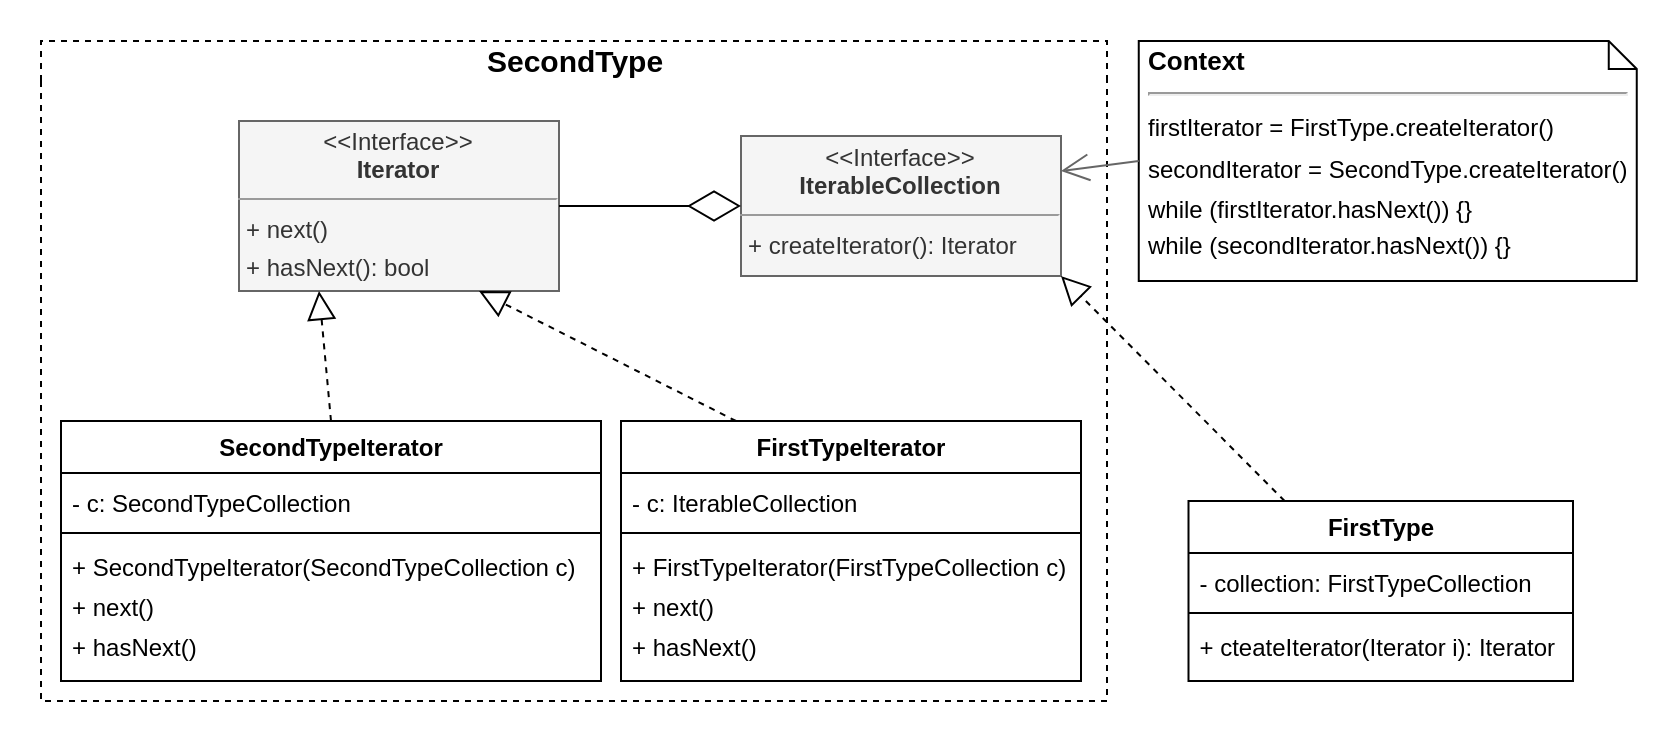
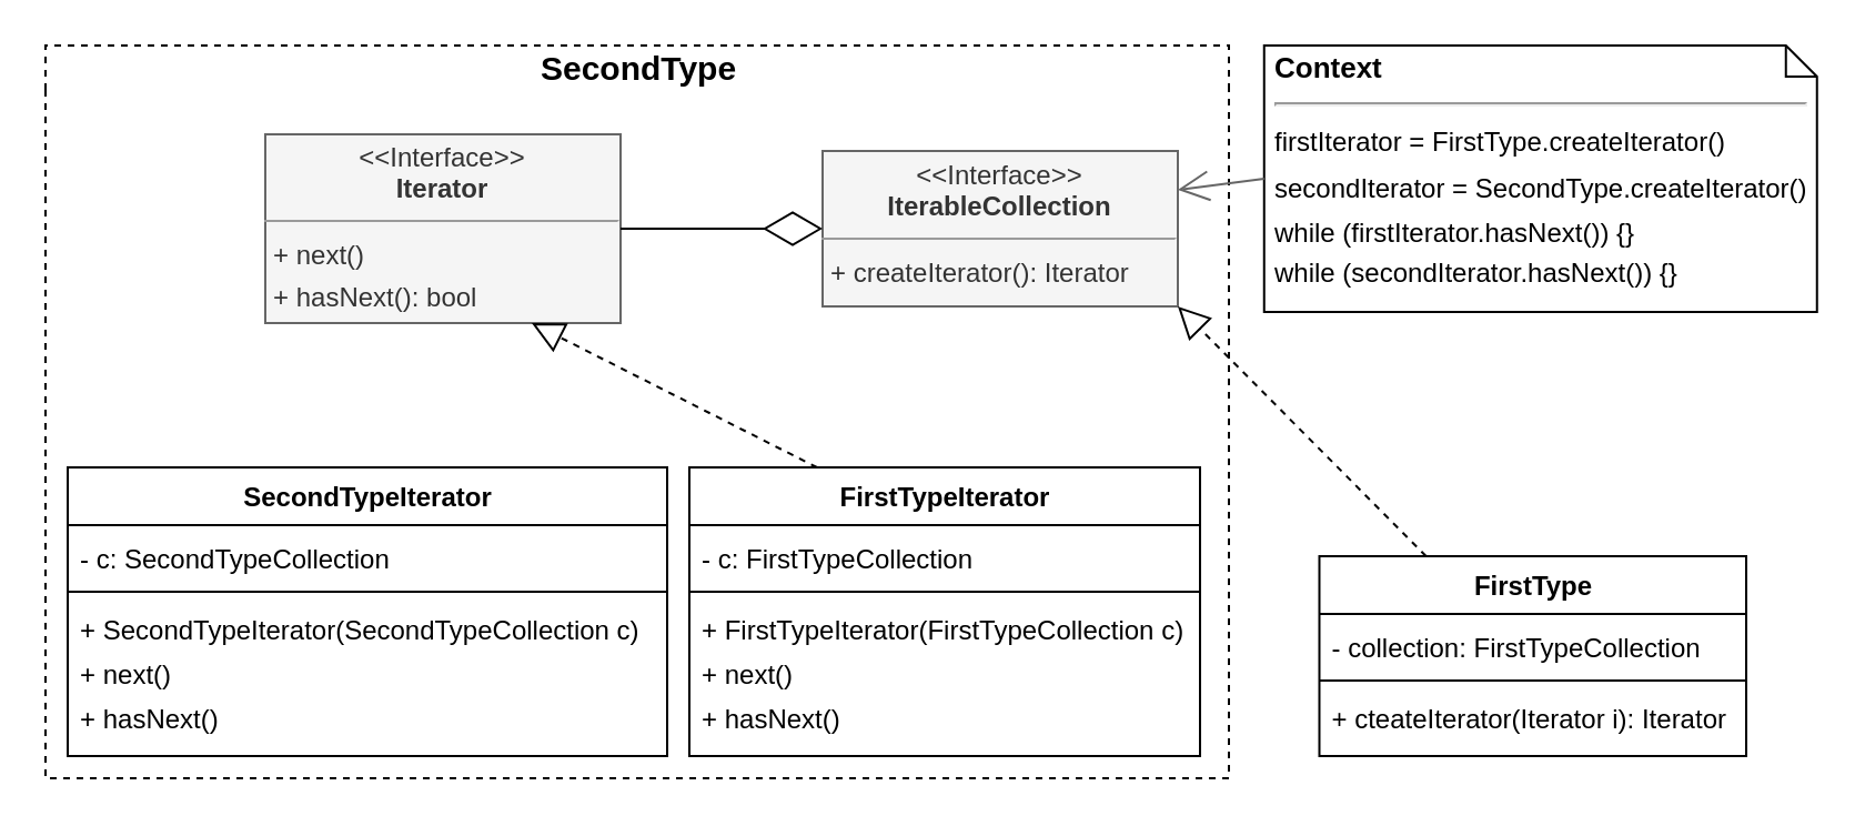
  <mxCell id="0" />
  <mxCell id="1" parent="0" />
  <mxCell id="2" value="SecondType" style="swimlane;html=1;horizontal=1;startSize=20;fillColor=none;strokeColor=#000000;rounded=0;comic=0;fontSize=15;dashed=1;swimlaneLine=0;shadow=0;glass=0;perimeterSpacing=0;labelBackgroundColor=none;collapsible=0;" vertex="1" parent="1"><mxGeometry x="20" y="20" width="533" height="330" as="geometry"><mxRectangle x="110" y="60" width="100" height="20" as="alternateBounds" /></mxGeometry></mxCell>
  <mxCell id="3" value="&lt;p style=&quot;margin: 4px 0px 0px ; text-align: center ; line-height: 120%&quot;&gt;&lt;span&gt;&amp;lt;&amp;lt;Interface&amp;gt;&amp;gt;&lt;/span&gt;&lt;br&gt;&lt;b&gt;Iterator&lt;/b&gt;&lt;/p&gt;&lt;hr size=&quot;1&quot;&gt;&lt;p style=&quot;margin: 0px 0px 0px 4px ; line-height: 160%&quot;&gt;+ next()&lt;/p&gt;&lt;p style=&quot;margin: 0px 0px 0px 4px ; line-height: 160%&quot;&gt;+ hasNext(): bool&lt;/p&gt;" style="verticalAlign=top;align=left;overflow=fill;fontSize=12;fontFamily=Helvetica;html=1;rounded=0;shadow=0;glass=0;comic=0;labelBackgroundColor=none;labelBorderColor=none;imageAspect=1;noLabel=0;portConstraintRotation=0;snapToPoint=0;container=1;dropTarget=1;collapsible=0;autosize=0;spacingLeft=0;spacingRight=0;fontStyle=0;fillColor=#f5f5f5;strokeColor=#666666;fontColor=#333333;" vertex="1" parent="2"><mxGeometry x="99" y="40" width="160" height="85" as="geometry" /></mxCell>
  <mxCell id="4" value="&lt;p style=&quot;margin: 4px 0px 0px ; text-align: center ; line-height: 120%&quot;&gt;&lt;span&gt;&amp;lt;&amp;lt;Interface&amp;gt;&amp;gt;&lt;/span&gt;&lt;br&gt;&lt;b&gt;IterableCollection&lt;/b&gt;&lt;/p&gt;&lt;hr size=&quot;1&quot;&gt;&lt;p style=&quot;margin: 0px 0px 0px 4px ; line-height: 160%&quot;&gt;+ createIterator(): Iterator&lt;br&gt;&lt;/p&gt;" style="verticalAlign=top;align=left;overflow=fill;fontSize=12;fontFamily=Helvetica;html=1;rounded=0;shadow=0;glass=0;comic=0;labelBackgroundColor=none;labelBorderColor=none;imageAspect=1;noLabel=0;portConstraintRotation=0;snapToPoint=0;container=1;dropTarget=1;collapsible=0;autosize=0;spacingLeft=0;spacingRight=0;fontStyle=0;fillColor=#f5f5f5;strokeColor=#666666;fontColor=#333333;" vertex="1" parent="2"><mxGeometry x="350" y="47.5" width="160" height="70" as="geometry" /></mxCell>
  <mxCell id="5" value="" style="endArrow=diamondThin;endFill=0;endSize=24;html=1;entryX=0;entryY=0.5;entryDx=0;entryDy=0;exitX=1;exitY=0.5;exitDx=0;exitDy=0;" edge="1" parent="2" source="3" target="4"><mxGeometry width="160" relative="1" as="geometry"><mxPoint x="440" y="180" as="sourcePoint" /><mxPoint x="600" y="180" as="targetPoint" /></mxGeometry></mxCell>
  <mxCell id="6" value="" style="endArrow=block;dashed=1;endFill=0;endSize=12;html=1;exitX=0.25;exitY=0;exitDx=0;exitDy=0;entryX=1;entryY=1;entryDx=0;entryDy=0;" edge="1" parent="1" source="11" target="4"><mxGeometry width="160" relative="1" as="geometry"><mxPoint x="362" y="-4300" as="sourcePoint" /><mxPoint x="522" y="-4300" as="targetPoint" /></mxGeometry></mxCell>
  <mxCell id="7" value="&lt;p style=&quot;line-height: 20%&quot;&gt;Context&lt;br&gt;&lt;/p&gt;&lt;hr&gt;&lt;span style=&quot;font-size: 12px ; font-weight: 400 ; line-height: 170%&quot;&gt;firstIterator = FirstType.createIterator()&lt;br&gt;secondIterator = SecondType.createIterator()&lt;br&gt;&lt;/span&gt;&lt;font style=&quot;font-size: 12px&quot;&gt;&lt;span style=&quot;font-weight: normal ; line-height: 170%&quot;&gt;while (firstIterator.hasNext()) {}&lt;br&gt;&lt;/span&gt;&lt;/font&gt;&lt;span style=&quot;font-size: 12px ; font-weight: 400&quot;&gt;while (secondIterator.hasNext()) {}&lt;/span&gt;&lt;br&gt;&lt;p&gt;&lt;/p&gt;" style="shape=note;size=14;verticalAlign=top;align=left;spacingTop=-13;rounded=0;shadow=0;glass=0;comic=0;strokeColor=#000000;fillColor=none;fontSize=13;fontStyle=1;labelBorderColor=none;whiteSpace=wrap;html=1;spacingLeft=0;spacingBottom=0;spacingRight=0;spacing=5;labelBackgroundColor=none;" vertex="1" parent="1"><mxGeometry x="568.88" y="20" width="249" height="120" as="geometry" /></mxCell>
  <mxCell id="8" value="" style="endArrow=open;endFill=1;endSize=12;html=1;entryX=1;entryY=0.25;entryDx=0;entryDy=0;exitX=0;exitY=0.5;exitDx=0;exitDy=0;exitPerimeter=0;strokeColor=#666666;" edge="1" parent="1" source="7" target="4"><mxGeometry width="160" relative="1" as="geometry"><mxPoint x="399" y="-4330" as="sourcePoint" /><mxPoint x="559" y="-4330" as="targetPoint" /></mxGeometry></mxCell>
  <mxCell id="9" value="" style="endArrow=block;dashed=1;endFill=0;endSize=12;html=1;exitX=0.25;exitY=0;exitDx=0;exitDy=0;entryX=0.75;entryY=1;entryDx=0;entryDy=0;" edge="1" parent="1" source="21" target="3"><mxGeometry width="160" relative="1" as="geometry"><mxPoint x="133" y="40" as="sourcePoint" /><mxPoint x="293" y="40" as="targetPoint" /></mxGeometry></mxCell>
- <mxCell id="10" value="" style="endArrow=block;dashed=1;endFill=0;endSize=12;html=1;entryX=0.25;entryY=1;entryDx=0;entryDy=0;exitX=0.5;exitY=0;exitDx=0;exitDy=0;" edge="1" parent="1" source="15" target="3"><mxGeometry width="160" relative="1" as="geometry"><mxPoint x="432" y="30" as="sourcePoint" /><mxPoint x="352" y="70" as="targetPoint" /></mxGeometry></mxCell>
  <mxCell id="11" value="FirstType" style="swimlane;fontStyle=1;align=center;verticalAlign=top;childLayout=stackLayout;horizontal=1;startSize=26;horizontalStack=0;resizeParent=1;resizeParentMax=0;resizeLast=0;collapsible=0;marginBottom=0;rounded=0;shadow=0;glass=0;comic=0;strokeWidth=1;fontSize=12;labelBackgroundColor=none;fillColor=#ffffff;html=1;" vertex="1" parent="1"><mxGeometry x="593.75" y="250" width="192.25" height="90" as="geometry" /></mxCell>
  <mxCell id="12" value="- collection: FirstTypeCollection" style="text;strokeColor=none;fillColor=none;align=left;verticalAlign=top;spacingLeft=4;spacingRight=4;overflow=hidden;rotatable=0;points=[[0,0.5],[1,0.5]];portConstraint=eastwest;spacingTop=2;" vertex="1" parent="11"><mxGeometry y="26" width="192.25" height="26" as="geometry" /></mxCell>
  <mxCell id="13" value="" style="line;strokeWidth=1;fillColor=none;align=left;verticalAlign=middle;spacingTop=-1;spacingLeft=3;spacingRight=3;rotatable=0;labelPosition=right;points=[];portConstraint=eastwest;" vertex="1" parent="11"><mxGeometry y="52" width="192.25" height="8" as="geometry" /></mxCell>
  <mxCell id="14" value="+ cteateIterator(Iterator i): Iterator" style="text;strokeColor=none;fillColor=none;align=left;verticalAlign=top;spacingLeft=4;spacingRight=4;overflow=hidden;rotatable=0;points=[[0,0.5],[1,0.5]];portConstraint=eastwest;" vertex="1" parent="11"><mxGeometry y="60" width="192.25" height="30" as="geometry" /></mxCell>
  <mxCell id="15" value="SecondTypeIterator" style="swimlane;fontStyle=1;align=center;verticalAlign=top;childLayout=stackLayout;horizontal=1;startSize=26;horizontalStack=0;resizeParent=1;resizeParentMax=0;resizeLast=0;collapsible=0;marginBottom=0;rounded=0;shadow=0;glass=0;comic=0;strokeWidth=1;fontSize=12;labelBackgroundColor=none;fillColor=#ffffff;html=1;" vertex="1" parent="1"><mxGeometry x="30" y="210" width="270" height="130" as="geometry" /></mxCell>
  <mxCell id="16" value="- c: SecondTypeCollection" style="text;strokeColor=none;fillColor=none;align=left;verticalAlign=top;spacingLeft=4;spacingRight=4;overflow=hidden;rotatable=0;points=[[0,0.5],[1,0.5]];portConstraint=eastwest;spacingTop=2;" vertex="1" parent="15"><mxGeometry y="26" width="270" height="26" as="geometry" /></mxCell>
  <mxCell id="17" value="" style="line;strokeWidth=1;fillColor=none;align=left;verticalAlign=middle;spacingTop=-1;spacingLeft=3;spacingRight=3;rotatable=0;labelPosition=right;points=[];portConstraint=eastwest;" vertex="1" parent="15"><mxGeometry y="52" width="270" height="8" as="geometry" /></mxCell>
  <mxCell id="18" value="+ SecondTypeIterator(SecondTypeCollection c)" style="text;strokeColor=none;fillColor=none;align=left;verticalAlign=top;spacingLeft=4;spacingRight=4;overflow=hidden;rotatable=0;points=[[0,0.5],[1,0.5]];portConstraint=eastwest;" vertex="1" parent="15"><mxGeometry y="60" width="270" height="20" as="geometry" /></mxCell>
  <mxCell id="19" value="+ next()" style="text;strokeColor=none;fillColor=none;align=left;verticalAlign=top;spacingLeft=4;spacingRight=4;overflow=hidden;rotatable=0;points=[[0,0.5],[1,0.5]];portConstraint=eastwest;" vertex="1" parent="15"><mxGeometry y="80" width="270" height="20" as="geometry" /></mxCell>
  <mxCell id="20" value="+ hasNext()" style="text;strokeColor=none;fillColor=none;align=left;verticalAlign=top;spacingLeft=4;spacingRight=4;overflow=hidden;rotatable=0;points=[[0,0.5],[1,0.5]];portConstraint=eastwest;" vertex="1" parent="15"><mxGeometry y="100" width="270" height="30" as="geometry" /></mxCell>
  <mxCell id="21" value="FirstTypeIterator" style="swimlane;fontStyle=1;align=center;verticalAlign=top;childLayout=stackLayout;horizontal=1;startSize=26;horizontalStack=0;resizeParent=1;resizeParentMax=0;resizeLast=0;collapsible=0;marginBottom=0;rounded=0;shadow=0;glass=0;comic=0;strokeWidth=1;fontSize=12;labelBackgroundColor=none;fillColor=#ffffff;html=1;" vertex="1" parent="1"><mxGeometry x="310" y="210" width="230" height="130" as="geometry" /></mxCell>
- <mxCell id="22" value="- c: IterableCollection" style="text;strokeColor=none;fillColor=none;align=left;verticalAlign=top;spacingLeft=4;spacingRight=4;overflow=hidden;rotatable=0;points=[[0,0.5],[1,0.5]];portConstraint=eastwest;spacingTop=2;" vertex="1" parent="21"><mxGeometry y="26" width="230" height="26" as="geometry" /></mxCell>
+ <mxCell id="22" value="- c: FirstTypeCollection" style="text;strokeColor=none;fillColor=none;align=left;verticalAlign=top;spacingLeft=4;spacingRight=4;overflow=hidden;rotatable=0;points=[[0,0.5],[1,0.5]];portConstraint=eastwest;spacingTop=2;" vertex="1" parent="21"><mxGeometry y="26" width="230" height="26" as="geometry" /></mxCell>
  <mxCell id="23" value="" style="line;strokeWidth=1;fillColor=none;align=left;verticalAlign=middle;spacingTop=-1;spacingLeft=3;spacingRight=3;rotatable=0;labelPosition=right;points=[];portConstraint=eastwest;" vertex="1" parent="21"><mxGeometry y="52" width="230" height="8" as="geometry" /></mxCell>
  <mxCell id="24" value="+ FirstTypeIterator(FirstTypeCollection c)" style="text;strokeColor=none;fillColor=none;align=left;verticalAlign=top;spacingLeft=4;spacingRight=4;overflow=hidden;rotatable=0;points=[[0,0.5],[1,0.5]];portConstraint=eastwest;" vertex="1" parent="21"><mxGeometry y="60" width="230" height="20" as="geometry" /></mxCell>
  <mxCell id="25" value="+ next()" style="text;strokeColor=none;fillColor=none;align=left;verticalAlign=top;spacingLeft=4;spacingRight=4;overflow=hidden;rotatable=0;points=[[0,0.5],[1,0.5]];portConstraint=eastwest;" vertex="1" parent="21"><mxGeometry y="80" width="230" height="20" as="geometry" /></mxCell>
  <mxCell id="26" value="+ hasNext()" style="text;strokeColor=none;fillColor=none;align=left;verticalAlign=top;spacingLeft=4;spacingRight=4;overflow=hidden;rotatable=0;points=[[0,0.5],[1,0.5]];portConstraint=eastwest;" vertex="1" parent="21"><mxGeometry y="100" width="230" height="30" as="geometry" /></mxCell>
